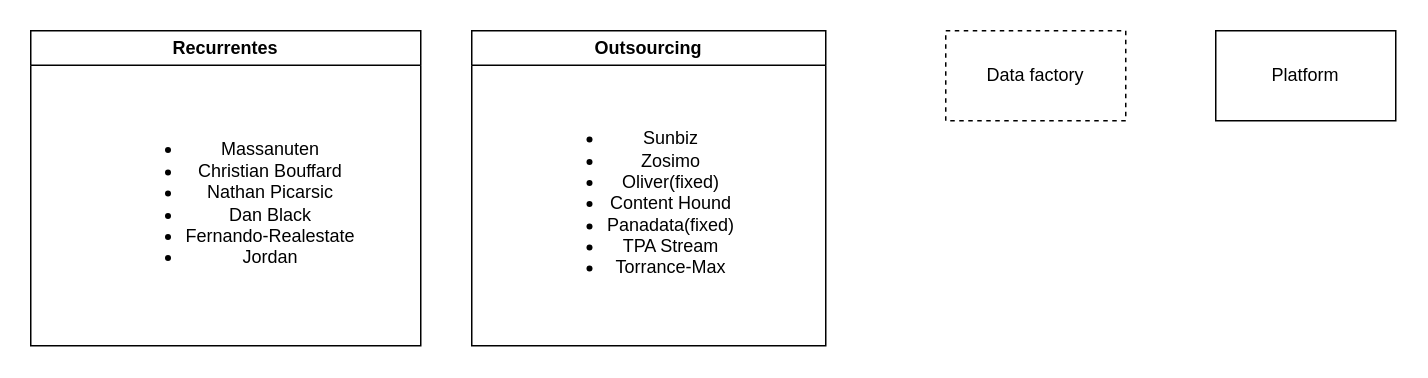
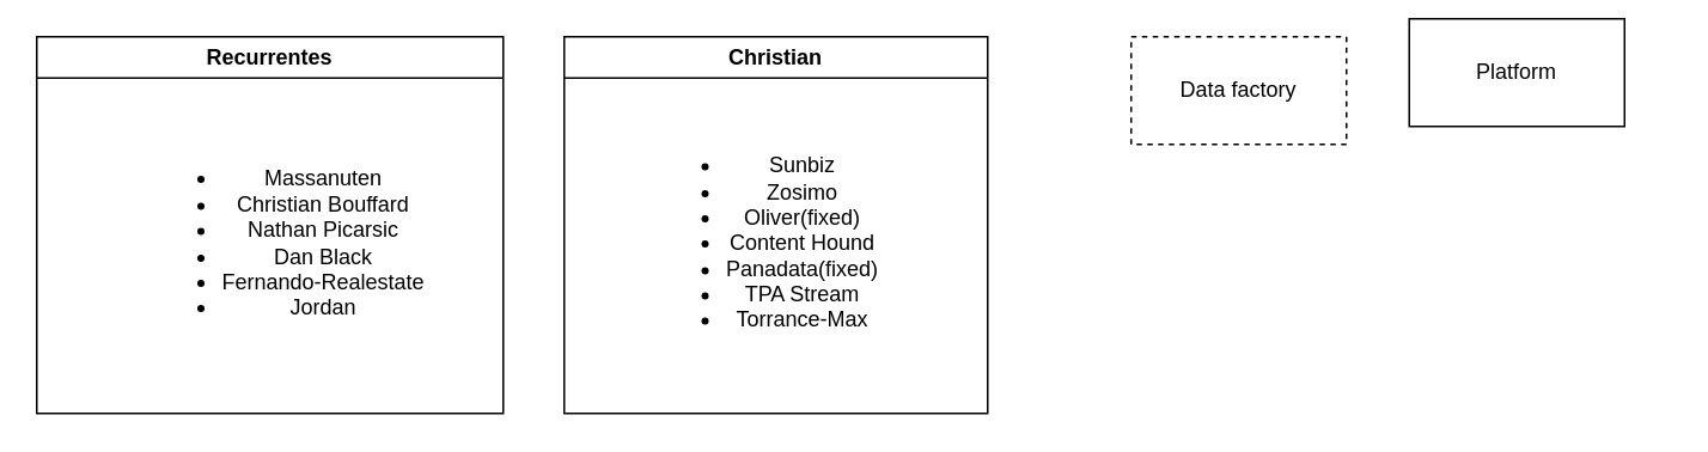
  <mxCell id="0" />
  <mxCell id="1" parent="0" />
  <mxCell id="2" value="Recurrentes" style="swimlane;whiteSpace=wrap;html=1;" vertex="1" parent="1"><mxGeometry x="20" y="20" width="260" height="210" as="geometry" /></mxCell>
  <mxCell id="3" value="&lt;ul&gt;&lt;li&gt;Massanuten&lt;/li&gt;&lt;li&gt;Christian Bouffard&lt;/li&gt;&lt;li&gt;Nathan Picarsic&lt;/li&gt;&lt;li&gt;Dan Black&lt;/li&gt;&lt;li&gt;Fernando-Realestate&lt;/li&gt;&lt;li&gt;Jordan&lt;/li&gt;&lt;/ul&gt;" style="text;html=1;strokeColor=none;fillColor=none;align=center;verticalAlign=middle;whiteSpace=wrap;rounded=0;" vertex="1" parent="2"><mxGeometry x="20" y="50" width="240" height="130" as="geometry" /></mxCell>
- <mxCell id="4" value="Outsourcing" style="swimlane;whiteSpace=wrap;html=1;" vertex="1" parent="1"><mxGeometry x="314" y="20" width="236" height="210" as="geometry" /></mxCell>
+ <mxCell id="4" value="Christian" style="swimlane;whiteSpace=wrap;html=1;" vertex="1" parent="1"><mxGeometry x="314" y="20" width="236" height="210" as="geometry" /></mxCell>
  <mxCell id="5" value="&lt;ul&gt;&lt;li&gt;Sunbiz&lt;/li&gt;&lt;li&gt;Zosimo&lt;/li&gt;&lt;li&gt;Oliver(fixed)&lt;/li&gt;&lt;li&gt;Content Hound&lt;/li&gt;&lt;li&gt;Panadata(fixed)&lt;/li&gt;&lt;li&gt;TPA Stream&lt;/li&gt;&lt;li&gt;Torrance-Max&lt;/li&gt;&lt;/ul&gt;" style="text;html=1;strokeColor=none;fillColor=none;align=center;verticalAlign=middle;whiteSpace=wrap;rounded=0;" vertex="1" parent="4"><mxGeometry x="16" y="40" width="194" height="150" as="geometry" /></mxCell>
  <mxCell id="6" value="Data factory" style="rounded=0;whiteSpace=wrap;html=1;dashed=1;" vertex="1" parent="1"><mxGeometry x="630" y="20" width="120" height="60" as="geometry" /></mxCell>
- <mxCell id="7" value="Platform" style="rounded=0;whiteSpace=wrap;html=1;" vertex="1" parent="1"><mxGeometry x="810" y="20" width="120" height="60" as="geometry" /></mxCell>
+ <mxCell id="7" value="Platform" style="rounded=0;whiteSpace=wrap;html=1;" vertex="1" parent="1"><mxGeometry x="785" y="10" width="120" height="60" as="geometry" /></mxCell>
